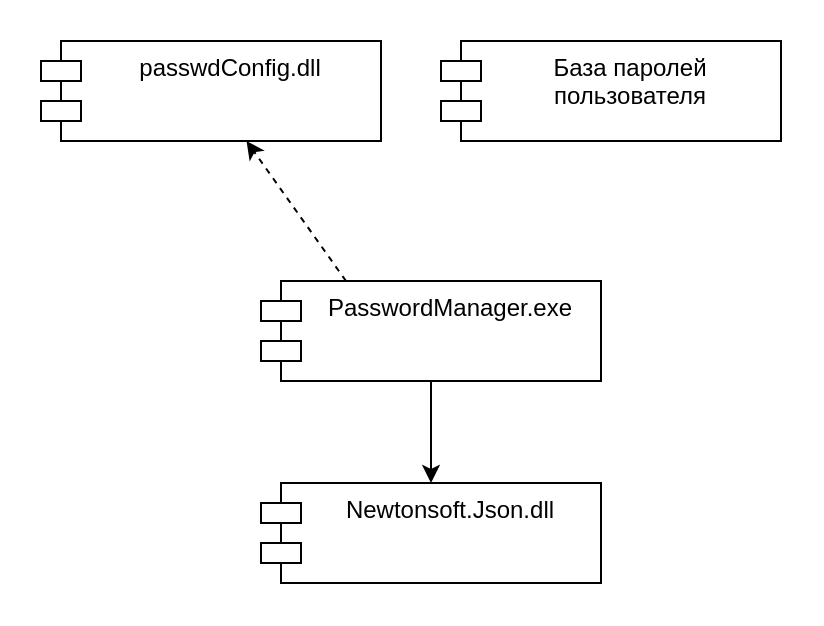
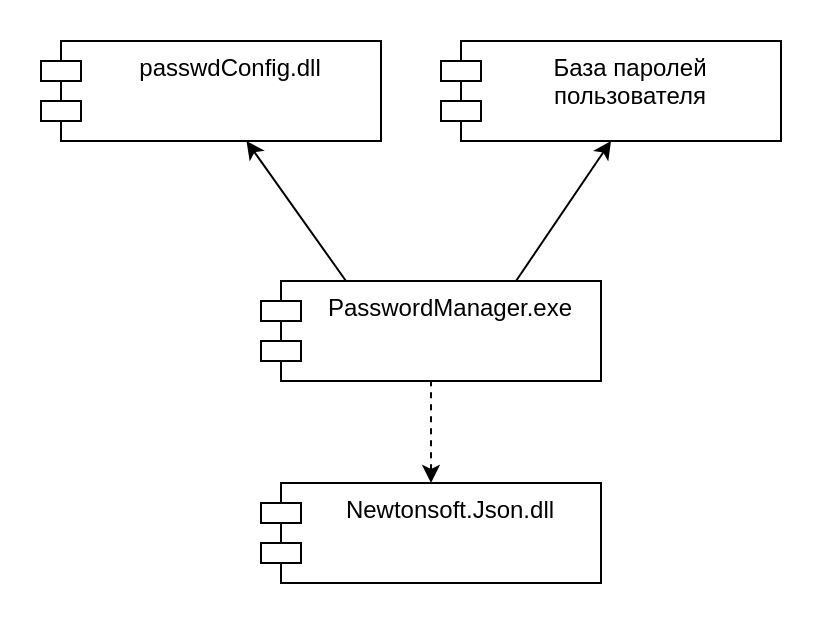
  <mxCell id="0" />
  <mxCell id="1" parent="0" />
  <mxCell id="2" value="База паролей&#10;пользователя" style="shape=module;align=left;spacingLeft=20;align=center;verticalAlign=top;" vertex="1" parent="1"><mxGeometry x="220" y="20" width="170" height="50" as="geometry" /></mxCell>
  <mxCell id="3" value="Newtonsoft.Json.dll" style="shape=module;align=left;spacingLeft=20;align=center;verticalAlign=top;" vertex="1" parent="1"><mxGeometry x="130" y="241" width="170" height="50" as="geometry" /></mxCell>
  <mxCell id="4" value="PasswordManager.exe" style="shape=module;align=left;spacingLeft=20;align=center;verticalAlign=top;" vertex="1" parent="1"><mxGeometry x="130" y="140" width="170" height="50" as="geometry" /></mxCell>
  <mxCell id="5" value="passwdConfig.dll" style="shape=module;align=left;spacingLeft=20;align=center;verticalAlign=top;" vertex="1" parent="1"><mxGeometry x="20" y="20" width="170" height="50" as="geometry" /></mxCell>
- <mxCell id="6" value="" style="endArrow=classic;html=1;rounded=0;exitX=0.25;exitY=0;exitDx=0;exitDy=0;dashed=1;" edge="1" parent="1" source="4" target="5"><mxGeometry width="50" height="50" relative="1" as="geometry"><mxPoint x="130" y="85" as="sourcePoint" /><mxPoint x="180" y="35" as="targetPoint" /></mxGeometry></mxCell>
- <mxCell id="8" value="" style="endArrow=none;dashed=0;html=1;rounded=0;exitX=0.5;exitY=0;exitDx=0;exitDy=0;startArrow=classic;startFill=1;" edge="1" parent="1" source="3" target="4"><mxGeometry width="50" height="50" relative="1" as="geometry"><mxPoint x="380" y="241" as="sourcePoint" /><mxPoint x="430" y="191" as="targetPoint" /></mxGeometry></mxCell>
+ <mxCell id="6" value="" style="endArrow=classic;html=1;rounded=0;exitX=0.25;exitY=0;exitDx=0;exitDy=0;" edge="1" parent="1" source="4" target="5"><mxGeometry width="50" height="50" relative="1" as="geometry"><mxPoint x="130" y="85" as="sourcePoint" /><mxPoint x="180" y="35" as="targetPoint" /></mxGeometry></mxCell>
+ <mxCell id="7" value="" style="endArrow=classic;html=1;rounded=0;exitX=0.75;exitY=0;exitDx=0;exitDy=0;entryX=0.5;entryY=1;entryDx=0;entryDy=0;" edge="1" parent="1" source="4" target="2"><mxGeometry width="50" height="50" relative="1" as="geometry"><mxPoint x="182.5" y="150" as="sourcePoint" /><mxPoint x="140.132" y="80" as="targetPoint" /></mxGeometry></mxCell>
+ <mxCell id="8" value="" style="endArrow=none;dashed=1;html=1;rounded=0;exitX=0.5;exitY=0;exitDx=0;exitDy=0;startArrow=classic;startFill=1;" edge="1" parent="1" source="3" target="4"><mxGeometry width="50" height="50" relative="1" as="geometry"><mxPoint x="380" y="241" as="sourcePoint" /><mxPoint x="430" y="191" as="targetPoint" /></mxGeometry></mxCell>
